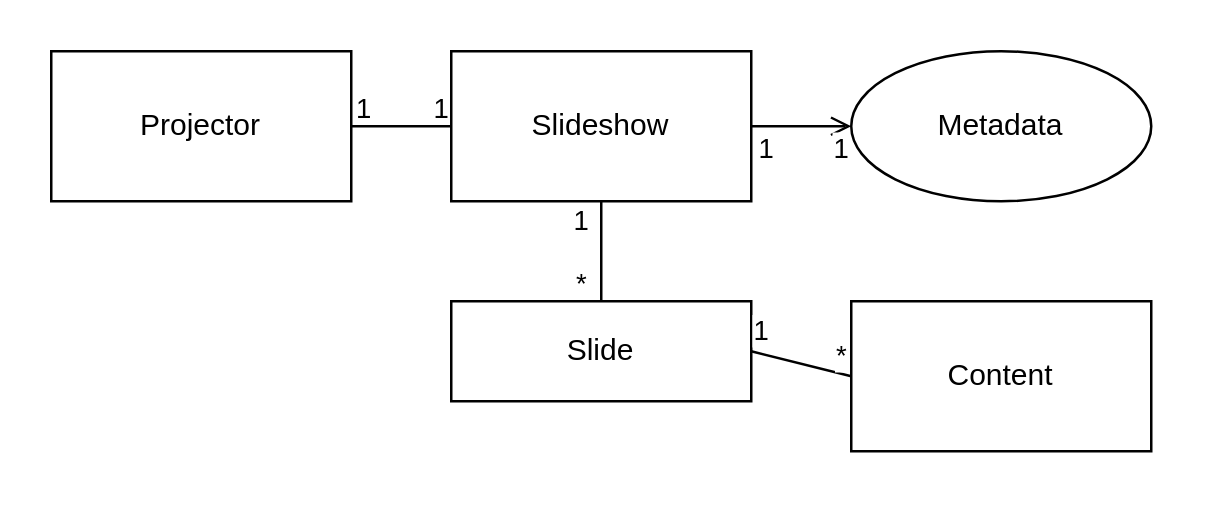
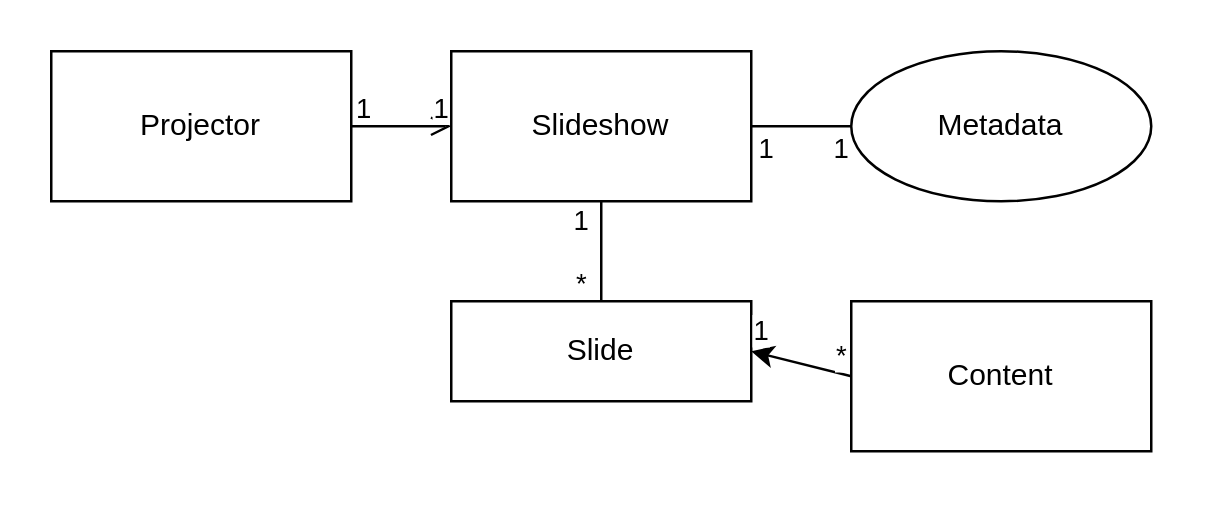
  <mxCell id="0" />
  <mxCell id="1" parent="0" />
  <mxCell id="2" value="Projector" style="rounded=0;whiteSpace=wrap;html=1;" parent="1" vertex="1"><mxGeometry x="20" y="20" width="120" height="60" as="geometry" /></mxCell>
  <mxCell id="3" value="Slideshow" style="rounded=0;whiteSpace=wrap;html=1;" parent="1" vertex="1"><mxGeometry x="180" y="20" width="120" height="60" as="geometry" /></mxCell>
  <mxCell id="4" value="Slide" style="rounded=0;whiteSpace=wrap;html=1;" parent="1" vertex="1"><mxGeometry x="180" y="120" width="120" height="40" as="geometry" /></mxCell>
  <mxCell id="5" value="Content" style="rounded=0;whiteSpace=wrap;html=1;" parent="1" vertex="1"><mxGeometry x="340" y="120" width="120" height="60" as="geometry" /></mxCell>
  <mxCell id="6" value="Metadata" style="ellipse;whiteSpace=wrap;html=1;" parent="1" vertex="1"><mxGeometry x="340" y="20" width="120" height="60" as="geometry" /></mxCell>
- <mxCell id="7" value="" style="endArrow=none;html=1;rounded=0;entryX=0;entryY=0.5;entryDx=0;entryDy=0;exitX=1;exitY=0.5;exitDx=0;exitDy=0;" parent="1" source="2" target="3" edge="1"><mxGeometry width="50" height="50" relative="1" as="geometry"><mxPoint x="360" y="-20" as="sourcePoint" /><mxPoint x="300" y="-20" as="targetPoint" /></mxGeometry></mxCell>
+ <mxCell id="7" value="" style="endArrow=open;html=1;rounded=0;entryX=0;entryY=0.5;entryDx=0;entryDy=0;exitX=1;exitY=0.5;exitDx=0;exitDy=0;" parent="1" source="2" target="3" edge="1"><mxGeometry width="50" height="50" relative="1" as="geometry"><mxPoint x="360" y="-20" as="sourcePoint" /><mxPoint x="300" y="-20" as="targetPoint" /></mxGeometry></mxCell>
  <mxCell id="8" value="1&lt;br&gt;" style="edgeLabel;html=1;align=center;verticalAlign=middle;resizable=0;points=[];" parent="7" vertex="1" connectable="0"><mxGeometry x="-0.65" relative="1" as="geometry"><mxPoint x="-3" y="-8" as="offset" /></mxGeometry></mxCell>
  <mxCell id="9" value="1" style="edgeLabel;html=1;align=center;verticalAlign=middle;resizable=0;points=[];" parent="7" vertex="1" connectable="0"><mxGeometry x="0.65" y="2" relative="1" as="geometry"><mxPoint x="2" y="-6" as="offset" /></mxGeometry></mxCell>
  <mxCell id="10" value="" style="endArrow=none;html=1;rounded=0;exitX=0.5;exitY=0;exitDx=0;exitDy=0;entryX=0.5;entryY=1;entryDx=0;entryDy=0;" parent="1" source="4" target="3" edge="1"><mxGeometry width="50" height="50" relative="1" as="geometry"><mxPoint x="250" y="70" as="sourcePoint" /><mxPoint x="300" y="20" as="targetPoint" /></mxGeometry></mxCell>
  <mxCell id="11" value="1" style="edgeLabel;html=1;align=center;verticalAlign=middle;resizable=0;points=[];" parent="10" vertex="1" connectable="0"><mxGeometry x="0.823" y="-1" relative="1" as="geometry"><mxPoint x="-10" y="3" as="offset" /></mxGeometry></mxCell>
  <mxCell id="12" value="*" style="edgeLabel;html=1;align=center;verticalAlign=middle;resizable=0;points=[];" parent="10" vertex="1" connectable="0"><mxGeometry x="-0.806" y="-2" relative="1" as="geometry"><mxPoint x="-11" y="-4" as="offset" /></mxGeometry></mxCell>
- <mxCell id="13" value="" style="endArrow=open;html=1;rounded=0;entryX=0;entryY=0.5;entryDx=0;entryDy=0;exitX=1;exitY=0.5;exitDx=0;exitDy=0;" parent="1" source="3" target="6" edge="1"><mxGeometry width="50" height="50" relative="1" as="geometry"><mxPoint x="250" y="70" as="sourcePoint" /><mxPoint x="300" y="20" as="targetPoint" /></mxGeometry></mxCell>
+ <mxCell id="13" value="" style="endArrow=none;html=1;rounded=0;entryX=0;entryY=0.5;entryDx=0;entryDy=0;exitX=1;exitY=0.5;exitDx=0;exitDy=0;" parent="1" source="3" target="6" edge="1"><mxGeometry width="50" height="50" relative="1" as="geometry"><mxPoint x="250" y="70" as="sourcePoint" /><mxPoint x="300" y="20" as="targetPoint" /></mxGeometry></mxCell>
  <mxCell id="14" value="1" style="edgeLabel;html=1;align=center;verticalAlign=middle;resizable=0;points=[];" parent="13" vertex="1" connectable="0"><mxGeometry x="-0.855" relative="1" as="geometry"><mxPoint x="2" y="8" as="offset" /></mxGeometry></mxCell>
  <mxCell id="15" value="1" style="edgeLabel;html=1;align=center;verticalAlign=middle;resizable=0;points=[];" parent="13" vertex="1" connectable="0"><mxGeometry x="0.868" y="2" relative="1" as="geometry"><mxPoint x="-2" y="10" as="offset" /></mxGeometry></mxCell>
- <mxCell id="16" value="" style="endArrow=none;html=1;rounded=0;exitX=0;exitY=0.5;exitDx=0;exitDy=0;entryX=1;entryY=0.5;entryDx=0;entryDy=0;" parent="1" source="5" edge="1" target="4"><mxGeometry width="50" height="50" relative="1" as="geometry"><mxPoint x="250" y="260" as="sourcePoint" /><mxPoint x="260" y="230" as="targetPoint" /></mxGeometry></mxCell>
+ <mxCell id="16" value="" style="endArrow=classic;html=1;rounded=0;exitX=0;exitY=0.5;exitDx=0;exitDy=0;entryX=1;entryY=0.5;entryDx=0;entryDy=0;" parent="1" source="5" edge="1" target="4"><mxGeometry width="50" height="50" relative="1" as="geometry"><mxPoint x="250" y="260" as="sourcePoint" /><mxPoint x="260" y="230" as="targetPoint" /></mxGeometry></mxCell>
  <mxCell id="17" value="1" style="edgeLabel;html=1;align=center;verticalAlign=middle;resizable=0;points=[];" parent="16" vertex="1" connectable="0"><mxGeometry x="0.885" y="1" relative="1" as="geometry"><mxPoint x="2" y="-10" as="offset" /></mxGeometry></mxCell>
  <mxCell id="18" value="*" style="edgeLabel;html=1;align=center;verticalAlign=middle;resizable=0;points=[];" parent="16" vertex="1" connectable="0"><mxGeometry x="-0.866" relative="1" as="geometry"><mxPoint x="-2" y="-8" as="offset" /></mxGeometry></mxCell>
